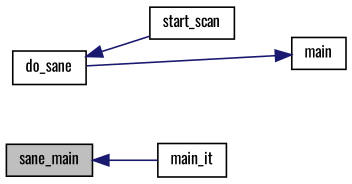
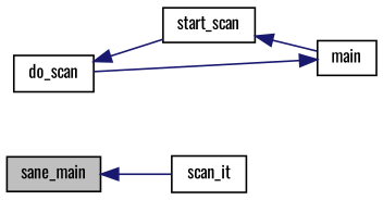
  digraph {
    fontname=Oswald
    rankdir=LR
    node [color=black fillcolor=white fontname=Oswald fontsize=10 shape=record style=filled]
    edge [color=midnightblue dir=back fontname=Oswald fontsize=10 labelfontname=Helvetica labelfontsize=10 style=solid]
    n1 [fillcolor=grey75 fontcolor=black height=0.2 label=sane_main width=0.4]
-   n2 [height=0.2 label=main_it width=0.4]
-   n3 [height=0.2 label=do_sane width=0.4]
+   n2 [height=0.2 label=scan_it width=0.4]
+   n3 [height=0.2 label=do_scan width=0.4]
    n4 [height=0.2 label=start_scan width=0.4]
    n5 [height=0.2 label=main width=0.4]
    n1 -> n2
    n3 -> n4
+   n4 -> n5
    n5 -> n3
  }
